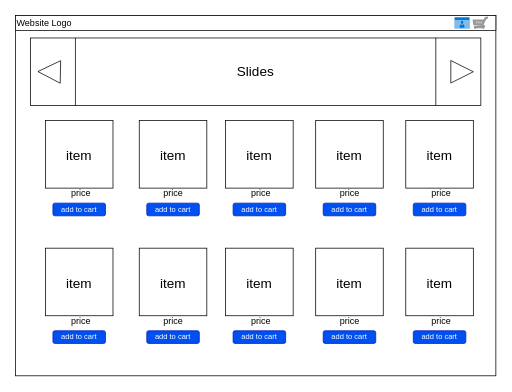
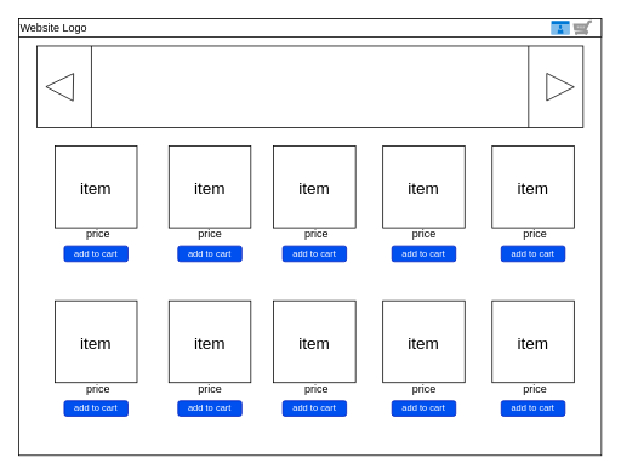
  <mxCell id="0" />
  <mxCell id="1" parent="0" />
  <mxCell id="2" value="" style="rounded=0;whiteSpace=wrap;html=1;" parent="1" vertex="1"><mxGeometry x="20" y="20" width="640" height="480" as="geometry" /></mxCell>
  <mxCell id="3" value="Website Logo &lt;span style=&quot;white-space: pre;&quot;&gt;&#09;&lt;/span&gt;&lt;span style=&quot;white-space: pre;&quot;&gt;&#09;&lt;/span&gt;&lt;span style=&quot;white-space: pre;&quot;&gt;&#09;&lt;/span&gt;&lt;span style=&quot;white-space: pre;&quot;&gt;&#09;&lt;/span&gt;&lt;span style=&quot;white-space: pre;&quot;&gt;&#09;&lt;/span&gt;&lt;span style=&quot;white-space: pre;&quot;&gt;&#09;&lt;/span&gt;&lt;span style=&quot;white-space: pre;&quot;&gt;&#09;&lt;/span&gt;&lt;span style=&quot;white-space: pre;&quot;&gt;&#09;&lt;/span&gt;&lt;span style=&quot;white-space: pre;&quot;&gt;&#09;&lt;/span&gt;&lt;span style=&quot;white-space: pre;&quot;&gt;&#09;&lt;/span&gt;&lt;span style=&quot;white-space: pre;&quot;&gt;&#09;&lt;/span&gt;&lt;span style=&quot;white-space: pre;&quot;&gt;&#09;&lt;/span&gt;&lt;span style=&quot;white-space: pre;&quot;&gt;&#09;&lt;/span&gt;&lt;span style=&quot;white-space: pre;&quot;&gt;&#09;&lt;/span&gt;&amp;nbsp; &amp;nbsp; &amp;nbsp; &amp;nbsp; &lt;span style=&quot;white-space: pre;&quot;&gt;&#09;&lt;/span&gt;&amp;nbsp; &amp;nbsp;&lt;span style=&quot;white-space: pre;&quot;&gt;&#09;&lt;/span&gt;&lt;span style=&quot;white-space: pre;&quot;&gt;&#09;&lt;/span&gt;&lt;span style=&quot;white-space: pre;&quot;&gt;&#09;&lt;/span&gt;&lt;span style=&quot;white-space: pre;&quot;&gt;&#09;&lt;/span&gt;" style="rounded=0;whiteSpace=wrap;html=1;align=left;" parent="1" vertex="1"><mxGeometry x="20" y="20" width="640" height="20" as="geometry" /></mxCell>
  <mxCell id="4" value="" style="whiteSpace=wrap;html=1;aspect=fixed;fontSize=24;" parent="1" vertex="1"><mxGeometry x="60" y="160" width="90" height="90" as="geometry" /></mxCell>
  <mxCell id="5" value="" style="whiteSpace=wrap;html=1;aspect=fixed;fontSize=24;" parent="1" vertex="1"><mxGeometry x="185" y="160" width="90" height="90" as="geometry" /></mxCell>
  <mxCell id="6" value="&lt;font style=&quot;font-size: 18px;&quot;&gt;item&lt;/font&gt;" style="text;html=1;strokeColor=none;fillColor=none;align=center;verticalAlign=middle;whiteSpace=wrap;rounded=0;fontSize=24;" parent="1" vertex="1"><mxGeometry x="75" y="190" width="60" height="30" as="geometry" /></mxCell>
  <mxCell id="7" value="&lt;font style=&quot;font-size: 18px;&quot;&gt;item&lt;/font&gt;" style="text;html=1;strokeColor=none;fillColor=none;align=center;verticalAlign=middle;whiteSpace=wrap;rounded=0;fontSize=24;" parent="1" vertex="1"><mxGeometry x="200" y="190" width="60" height="30" as="geometry" /></mxCell>
  <mxCell id="8" value="" style="shape=process;whiteSpace=wrap;html=1;backgroundOutline=1;fontSize=18;align=left;" parent="1" vertex="1"><mxGeometry x="40" y="50" width="600" height="90" as="geometry" /></mxCell>
  <mxCell id="9" value="" style="triangle;whiteSpace=wrap;html=1;fontSize=18;rotation=-179;" parent="1" vertex="1"><mxGeometry x="50" y="80" width="30" height="30" as="geometry" /></mxCell>
  <mxCell id="10" value="" style="triangle;whiteSpace=wrap;html=1;fontSize=18;rotation=0;" parent="1" vertex="1"><mxGeometry x="600" y="80" width="30" height="30" as="geometry" /></mxCell>
- <mxCell id="11" value="Slides" style="text;html=1;strokeColor=none;fillColor=none;align=center;verticalAlign=middle;whiteSpace=wrap;rounded=0;fontSize=18;" parent="1" vertex="1"><mxGeometry x="310" y="80" width="60" height="30" as="geometry" /></mxCell>
  <mxCell id="12" value="add to cart" style="rounded=1;html=1;shadow=0;dashed=0;whiteSpace=wrap;fontSize=10;fillColor=#0050ef;align=center;strokeColor=#001DBC;fontColor=#ffffff;" parent="1" vertex="1"><mxGeometry x="70" y="270" width="70" height="16.88" as="geometry" /></mxCell>
  <mxCell id="13" value="&lt;font style=&quot;font-size: 12px;&quot;&gt;price&lt;/font&gt;" style="text;html=1;strokeColor=none;fillColor=none;align=center;verticalAlign=middle;whiteSpace=wrap;rounded=0;fontSize=18;" parent="1" vertex="1"><mxGeometry x="80" y="250" width="55" height="10" as="geometry" /></mxCell>
  <mxCell id="14" value="add to cart" style="rounded=1;html=1;shadow=0;dashed=0;whiteSpace=wrap;fontSize=10;fillColor=#0050ef;align=center;strokeColor=#001DBC;fontColor=#ffffff;" parent="1" vertex="1"><mxGeometry x="195" y="270" width="70" height="16.88" as="geometry" /></mxCell>
  <mxCell id="15" value="&lt;font style=&quot;font-size: 12px;&quot;&gt;price&lt;/font&gt;" style="text;html=1;strokeColor=none;fillColor=none;align=center;verticalAlign=middle;whiteSpace=wrap;rounded=0;fontSize=18;" parent="1" vertex="1"><mxGeometry x="202.5" y="250" width="55" height="10" as="geometry" /></mxCell>
  <mxCell id="16" value="" style="whiteSpace=wrap;html=1;aspect=fixed;fontSize=24;" parent="1" vertex="1"><mxGeometry x="300" y="160" width="90" height="90" as="geometry" /></mxCell>
  <mxCell id="17" value="" style="whiteSpace=wrap;html=1;aspect=fixed;fontSize=24;" parent="1" vertex="1"><mxGeometry x="420" y="160" width="90" height="90" as="geometry" /></mxCell>
  <mxCell id="18" value="&lt;font style=&quot;font-size: 18px;&quot;&gt;item&lt;/font&gt;" style="text;html=1;strokeColor=none;fillColor=none;align=center;verticalAlign=middle;whiteSpace=wrap;rounded=0;fontSize=24;" parent="1" vertex="1"><mxGeometry x="315" y="190" width="60" height="30" as="geometry" /></mxCell>
  <mxCell id="19" value="&lt;font style=&quot;font-size: 18px;&quot;&gt;item&lt;/font&gt;" style="text;html=1;strokeColor=none;fillColor=none;align=center;verticalAlign=middle;whiteSpace=wrap;rounded=0;fontSize=24;" parent="1" vertex="1"><mxGeometry x="435" y="190" width="60" height="30" as="geometry" /></mxCell>
  <mxCell id="20" value="add to cart" style="rounded=1;html=1;shadow=0;dashed=0;whiteSpace=wrap;fontSize=10;fillColor=#0050ef;align=center;strokeColor=#001DBC;fontColor=#ffffff;" parent="1" vertex="1"><mxGeometry x="310" y="270" width="70" height="16.88" as="geometry" /></mxCell>
  <mxCell id="21" value="&lt;font style=&quot;font-size: 12px;&quot;&gt;price&lt;/font&gt;" style="text;html=1;strokeColor=none;fillColor=none;align=center;verticalAlign=middle;whiteSpace=wrap;rounded=0;fontSize=18;" parent="1" vertex="1"><mxGeometry x="320" y="250" width="55" height="10" as="geometry" /></mxCell>
  <mxCell id="22" value="add to cart" style="rounded=1;html=1;shadow=0;dashed=0;whiteSpace=wrap;fontSize=10;fillColor=#0050ef;align=center;strokeColor=#001DBC;fontColor=#ffffff;" parent="1" vertex="1"><mxGeometry x="430" y="270" width="70" height="16.88" as="geometry" /></mxCell>
  <mxCell id="23" value="&lt;font style=&quot;font-size: 12px;&quot;&gt;price&lt;/font&gt;" style="text;html=1;strokeColor=none;fillColor=none;align=center;verticalAlign=middle;whiteSpace=wrap;rounded=0;fontSize=18;" parent="1" vertex="1"><mxGeometry x="437.5" y="250" width="55" height="10" as="geometry" /></mxCell>
  <mxCell id="24" value="" style="whiteSpace=wrap;html=1;aspect=fixed;fontSize=24;" parent="1" vertex="1"><mxGeometry x="540" y="160" width="90" height="90" as="geometry" /></mxCell>
  <mxCell id="25" value="&lt;font style=&quot;font-size: 18px;&quot;&gt;item&lt;/font&gt;" style="text;html=1;strokeColor=none;fillColor=none;align=center;verticalAlign=middle;whiteSpace=wrap;rounded=0;fontSize=24;" parent="1" vertex="1"><mxGeometry x="555" y="190" width="60" height="30" as="geometry" /></mxCell>
  <mxCell id="26" value="add to cart" style="rounded=1;html=1;shadow=0;dashed=0;whiteSpace=wrap;fontSize=10;fillColor=#0050ef;align=center;strokeColor=#001DBC;fontColor=#ffffff;" parent="1" vertex="1"><mxGeometry x="550" y="270" width="70" height="16.88" as="geometry" /></mxCell>
  <mxCell id="27" value="&lt;font style=&quot;font-size: 12px;&quot;&gt;price&lt;/font&gt;" style="text;html=1;strokeColor=none;fillColor=none;align=center;verticalAlign=middle;whiteSpace=wrap;rounded=0;fontSize=18;" parent="1" vertex="1"><mxGeometry x="560" y="250" width="55" height="10" as="geometry" /></mxCell>
  <mxCell id="28" value="" style="whiteSpace=wrap;html=1;aspect=fixed;fontSize=24;" parent="1" vertex="1"><mxGeometry x="60" y="330" width="90" height="90" as="geometry" /></mxCell>
  <mxCell id="29" value="" style="whiteSpace=wrap;html=1;aspect=fixed;fontSize=24;" parent="1" vertex="1"><mxGeometry x="185" y="330" width="90" height="90" as="geometry" /></mxCell>
  <mxCell id="30" value="&lt;font style=&quot;font-size: 18px;&quot;&gt;item&lt;/font&gt;" style="text;html=1;strokeColor=none;fillColor=none;align=center;verticalAlign=middle;whiteSpace=wrap;rounded=0;fontSize=24;" parent="1" vertex="1"><mxGeometry x="75" y="360" width="60" height="30" as="geometry" /></mxCell>
  <mxCell id="31" value="&lt;font style=&quot;font-size: 18px;&quot;&gt;item&lt;/font&gt;" style="text;html=1;strokeColor=none;fillColor=none;align=center;verticalAlign=middle;whiteSpace=wrap;rounded=0;fontSize=24;" parent="1" vertex="1"><mxGeometry x="200" y="360" width="60" height="30" as="geometry" /></mxCell>
  <mxCell id="32" value="add to cart" style="rounded=1;html=1;shadow=0;dashed=0;whiteSpace=wrap;fontSize=10;fillColor=#0050ef;align=center;strokeColor=#001DBC;fontColor=#ffffff;" parent="1" vertex="1"><mxGeometry x="70" y="440" width="70" height="16.88" as="geometry" /></mxCell>
  <mxCell id="33" value="&lt;font style=&quot;font-size: 12px;&quot;&gt;price&lt;/font&gt;" style="text;html=1;strokeColor=none;fillColor=none;align=center;verticalAlign=middle;whiteSpace=wrap;rounded=0;fontSize=18;" parent="1" vertex="1"><mxGeometry x="80" y="420" width="55" height="10" as="geometry" /></mxCell>
  <mxCell id="34" value="add to cart" style="rounded=1;html=1;shadow=0;dashed=0;whiteSpace=wrap;fontSize=10;fillColor=#0050ef;align=center;strokeColor=#001DBC;fontColor=#ffffff;" parent="1" vertex="1"><mxGeometry x="195" y="440" width="70" height="16.88" as="geometry" /></mxCell>
  <mxCell id="35" value="&lt;font style=&quot;font-size: 12px;&quot;&gt;price&lt;/font&gt;" style="text;html=1;strokeColor=none;fillColor=none;align=center;verticalAlign=middle;whiteSpace=wrap;rounded=0;fontSize=18;" parent="1" vertex="1"><mxGeometry x="202.5" y="420" width="55" height="10" as="geometry" /></mxCell>
  <mxCell id="36" value="" style="whiteSpace=wrap;html=1;aspect=fixed;fontSize=24;" parent="1" vertex="1"><mxGeometry x="300" y="330" width="90" height="90" as="geometry" /></mxCell>
  <mxCell id="37" value="" style="whiteSpace=wrap;html=1;aspect=fixed;fontSize=24;" parent="1" vertex="1"><mxGeometry x="420" y="330" width="90" height="90" as="geometry" /></mxCell>
  <mxCell id="38" value="&lt;font style=&quot;font-size: 18px;&quot;&gt;item&lt;/font&gt;" style="text;html=1;strokeColor=none;fillColor=none;align=center;verticalAlign=middle;whiteSpace=wrap;rounded=0;fontSize=24;" parent="1" vertex="1"><mxGeometry x="315" y="360" width="60" height="30" as="geometry" /></mxCell>
  <mxCell id="39" value="&lt;font style=&quot;font-size: 18px;&quot;&gt;item&lt;/font&gt;" style="text;html=1;strokeColor=none;fillColor=none;align=center;verticalAlign=middle;whiteSpace=wrap;rounded=0;fontSize=24;" parent="1" vertex="1"><mxGeometry x="435" y="360" width="60" height="30" as="geometry" /></mxCell>
  <mxCell id="40" value="add to cart" style="rounded=1;html=1;shadow=0;dashed=0;whiteSpace=wrap;fontSize=10;fillColor=#0050ef;align=center;strokeColor=#001DBC;fontColor=#ffffff;" parent="1" vertex="1"><mxGeometry x="310" y="440" width="70" height="16.88" as="geometry" /></mxCell>
  <mxCell id="41" value="&lt;font style=&quot;font-size: 12px;&quot;&gt;price&lt;/font&gt;" style="text;html=1;strokeColor=none;fillColor=none;align=center;verticalAlign=middle;whiteSpace=wrap;rounded=0;fontSize=18;" parent="1" vertex="1"><mxGeometry x="320" y="420" width="55" height="10" as="geometry" /></mxCell>
  <mxCell id="42" value="add to cart" style="rounded=1;html=1;shadow=0;dashed=0;whiteSpace=wrap;fontSize=10;fillColor=#0050ef;align=center;strokeColor=#001DBC;fontColor=#ffffff;" parent="1" vertex="1"><mxGeometry x="430" y="440" width="70" height="16.88" as="geometry" /></mxCell>
  <mxCell id="43" value="&lt;font style=&quot;font-size: 12px;&quot;&gt;price&lt;/font&gt;" style="text;html=1;strokeColor=none;fillColor=none;align=center;verticalAlign=middle;whiteSpace=wrap;rounded=0;fontSize=18;" parent="1" vertex="1"><mxGeometry x="437.5" y="420" width="55" height="10" as="geometry" /></mxCell>
  <mxCell id="44" value="" style="whiteSpace=wrap;html=1;aspect=fixed;fontSize=24;" parent="1" vertex="1"><mxGeometry x="540" y="330" width="90" height="90" as="geometry" /></mxCell>
  <mxCell id="45" value="&lt;font style=&quot;font-size: 18px;&quot;&gt;item&lt;/font&gt;" style="text;html=1;strokeColor=none;fillColor=none;align=center;verticalAlign=middle;whiteSpace=wrap;rounded=0;fontSize=24;" parent="1" vertex="1"><mxGeometry x="555" y="360" width="60" height="30" as="geometry" /></mxCell>
  <mxCell id="46" value="add to cart" style="rounded=1;html=1;shadow=0;dashed=0;whiteSpace=wrap;fontSize=10;fillColor=#0050ef;align=center;strokeColor=#001DBC;fontColor=#ffffff;" parent="1" vertex="1"><mxGeometry x="550" y="440" width="70" height="16.88" as="geometry" /></mxCell>
  <mxCell id="47" value="&lt;font style=&quot;font-size: 12px;&quot;&gt;price&lt;/font&gt;" style="text;html=1;strokeColor=none;fillColor=none;align=center;verticalAlign=middle;whiteSpace=wrap;rounded=0;fontSize=18;" parent="1" vertex="1"><mxGeometry x="560" y="420" width="55" height="10" as="geometry" /></mxCell>
  <mxCell id="48" value="" style="verticalLabelPosition=bottom;shadow=0;dashed=0;align=center;html=1;verticalAlign=top;strokeWidth=1;shape=mxgraph.mockup.misc.shoppingCart;strokeColor=#999999;fontSize=12;" parent="1" vertex="1"><mxGeometry x="630" y="22.5" width="20" height="15" as="geometry" /></mxCell>
  <mxCell id="49" value="" style="html=1;strokeColor=none;fillColor=#0079D6;labelPosition=center;verticalLabelPosition=middle;verticalAlign=top;align=center;fontSize=12;outlineConnect=0;spacingTop=-6;fontColor=#FFFFFF;sketch=0;shape=mxgraph.sitemap.profile;" parent="1" vertex="1"><mxGeometry x="605" y="22.5" width="20" height="15" as="geometry" /></mxCell>
